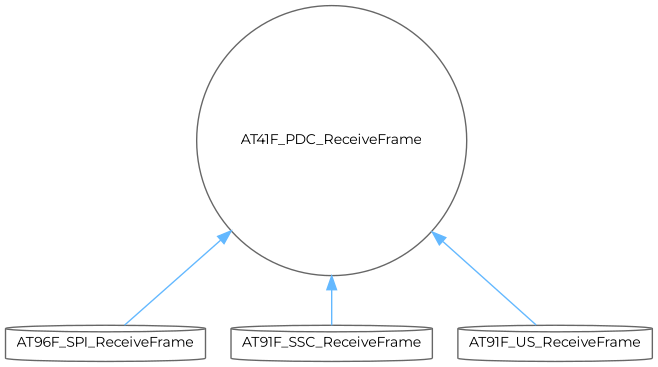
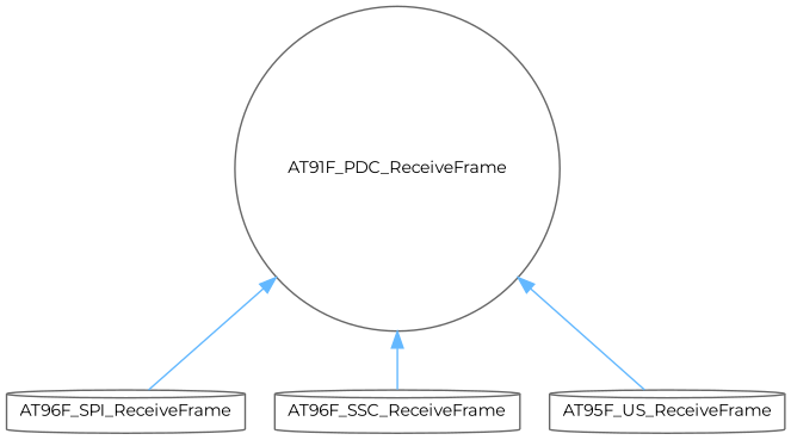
  digraph {
    fontname=Montserrat
    rankdir=TB
    node [color=grey40 fillcolor=white fontname=Montserrat fontsize=10 shape=cylinder style=filled]
    edge [color=steelblue1 dir=back fontname=Montserrat fontsize=10 labelfontname=Helvetica labelfontsize=10 style=solid]
-   n1 [height=0.2 label=AT41F_PDC_ReceiveFrame shape=circle width=0.4]
+   n1 [height=0.2 label=AT91F_PDC_ReceiveFrame shape=circle width=0.4]
    n2 [height=0.2 label=AT96F_SPI_ReceiveFrame width=0.4]
-   n3 [height=0.2 label=AT91F_SSC_ReceiveFrame width=0.4]
-   n4 [height=0.2 label=AT91F_US_ReceiveFrame width=0.4]
+   n3 [height=0.2 label=AT96F_SSC_ReceiveFrame width=0.4]
+   n4 [height=0.2 label=AT95F_US_ReceiveFrame width=0.4]
    n1 -> n2
    n1 -> n3
    n1 -> n4
  }
